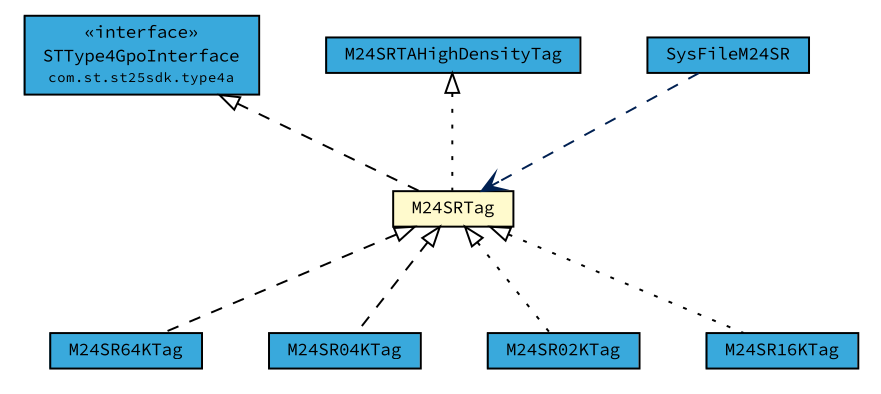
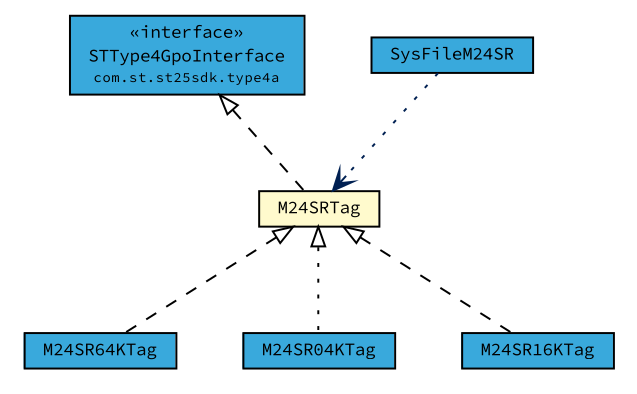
  digraph {
    fontname="Source Code Pro"
    nodesep=0.25
    ranksep=0.5
    node [fontcolor=black fontname="Source Code Pro" fontsize=9.0 shape=plaintext]
    edge [arrowtail=empty dir=back fontname="Source Code Pro" fontsize=10 headport=p labelfontname=Helvetica labelfontsize=10 style=dotted tailport=p]
    n1 [label=<<table title="com.st.st25sdk.type4a.STType4GpoInterface" border="0" cellborder="1" cellspacing="0" cellpadding="2" port="p" bgcolor="#39a9dc" href="../STType4GpoInterface.html"> 		<tr><td><table border="0" cellspacing="0" cellpadding="1"> <tr><td align="center" balign="center"> &#171;interface&#187; </td></tr> <tr><td align="center" balign="center"> STType4GpoInterface </td></tr> <tr><td align="center" balign="center"><font point-size="7.0"> com.st.st25sdk.type4a </font></td></tr> 		</table></td></tr> 		</table>>]
    n2 [label=<<table title="com.st.st25sdk.type4a.m24srtahighdensity.M24SRTag" border="0" cellborder="1" cellspacing="0" cellpadding="2" port="p" bgcolor="lemonChiffon" href="./M24SRTag.html"> 		<tr><td><table border="0" cellspacing="0" cellpadding="1"> <tr><td align="center" balign="center"> M24SRTag </td></tr> 		</table></td></tr> 		</table>>]
    n3 [label=<<table title="com.st.st25sdk.type4a.m24srtahighdensity.M24SR64KTag" border="0" cellborder="1" cellspacing="0" cellpadding="2" port="p" bgcolor="#39a9dc" href="./M24SR64KTag.html"> 		<tr><td><table border="0" cellspacing="0" cellpadding="1"> <tr><td align="center" balign="center"> M24SR64KTag </td></tr> 		</table></td></tr> 		</table>>]
    n4 [label=<<table title="com.st.st25sdk.type4a.m24srtahighdensity.M24SR04KTag" border="0" cellborder="1" cellspacing="0" cellpadding="2" port="p" bgcolor="#39a9dc" href="./M24SR04KTag.html"> 		<tr><td><table border="0" cellspacing="0" cellpadding="1"> <tr><td align="center" balign="center"> M24SR04KTag </td></tr> 		</table></td></tr> 		</table>>]
-   n5 [label=<<table title="com.st.st25sdk.type4a.m24srtahighdensity.M24SR02KTag" border="0" cellborder="1" cellspacing="0" cellpadding="2" port="p" bgcolor="#39a9dc" href="./M24SR02KTag.html"> 		<tr><td><table border="0" cellspacing="0" cellpadding="1"> <tr><td align="center" balign="center"> M24SR02KTag </td></tr> 		</table></td></tr> 		</table>>]
    n6 [label=<<table title="com.st.st25sdk.type4a.m24srtahighdensity.M24SR16KTag" border="0" cellborder="1" cellspacing="0" cellpadding="2" port="p" bgcolor="#39a9dc" href="./M24SR16KTag.html"> 		<tr><td><table border="0" cellspacing="0" cellpadding="1"> <tr><td align="center" balign="center"> M24SR16KTag </td></tr> 		</table></td></tr> 		</table>>]
-   n7 [label=<<table title="com.st.st25sdk.type4a.m24srtahighdensity.M24SRTAHighDensityTag" border="0" cellborder="1" cellspacing="0" cellpadding="2" port="p" bgcolor="#39a9dc" href="./M24SRTAHighDensityTag.html"> 		<tr><td><table border="0" cellspacing="0" cellpadding="1"> <tr><td align="center" balign="center"> M24SRTAHighDensityTag </td></tr> 		</table></td></tr> 		</table>>]
    n8 [label=<<table title="com.st.st25sdk.type4a.m24srtahighdensity.SysFileM24SR" border="0" cellborder="1" cellspacing="0" cellpadding="2" port="p" bgcolor="#39a9dc" href="./SysFileM24SR.html"> 		<tr><td><table border="0" cellspacing="0" cellpadding="1"> <tr><td align="center" balign="center"> SysFileM24SR </td></tr> 		</table></td></tr> 		</table>>]
    n1 -> n2 [style=dashed]
    n2 -> n3 [style=dashed]
-   n2 -> n4 [style=dashed]
-   n2 -> n5
-   n2 -> n6
-   n7 -> n2
-   n8 -> n2 [arrowhead=open color="#002052" fontcolor="#002052" fontsize=10.0 style=dashed arrowtail="" dir=""]
+   n2 -> n4
+   n2 -> n6 [style=dashed]
+   n8 -> n2 [arrowhead=open color="#002052" fontcolor="#002052" fontsize=10.0 arrowtail="" dir=""]
  }
